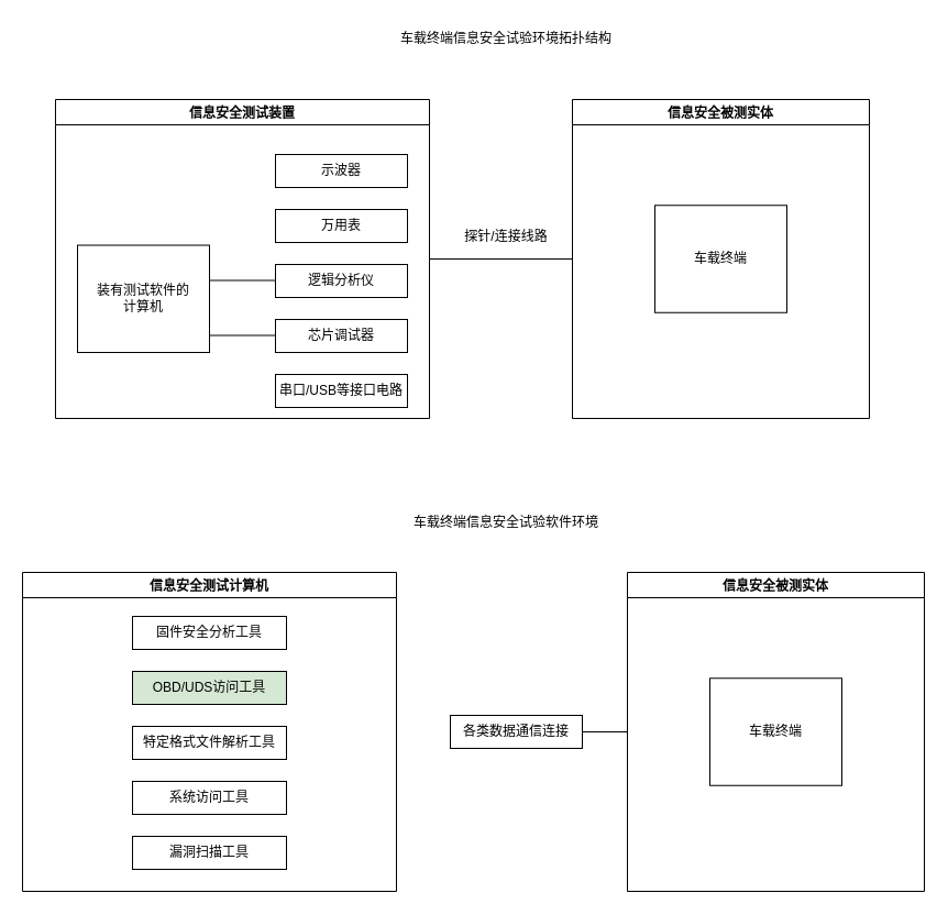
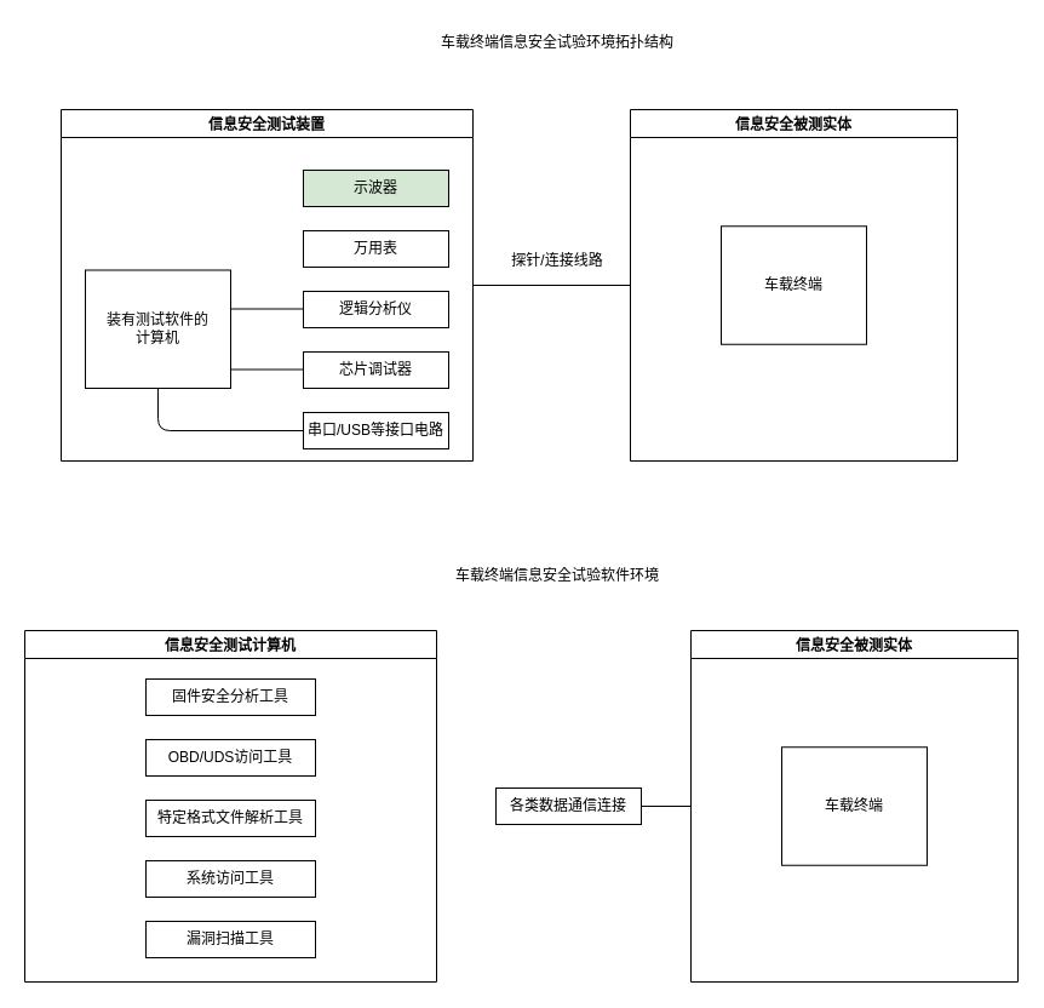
  <mxCell id="0" />
  <mxCell id="1" parent="0" />
  <mxCell id="2" value="车载终端信息安全试验环境拓扑结构" style="text;html=1;strokeColor=none;fillColor=none;align=center;verticalAlign=middle;whiteSpace=wrap;rounded=0;" parent="1" vertex="1"><mxGeometry x="360" y="20" width="200" height="30" as="geometry" /></mxCell>
  <mxCell id="3" value="信息安全测试装置" style="swimlane;" parent="1" vertex="1"><mxGeometry x="50" y="90" width="340" height="290" as="geometry" /></mxCell>
- <mxCell id="4" value="示波器" style="rounded=0;whiteSpace=wrap;html=1;" parent="3" vertex="1"><mxGeometry x="200" y="50" width="120" height="30" as="geometry" /></mxCell>
+ <mxCell id="4" value="示波器" style="rounded=0;whiteSpace=wrap;html=1;fillColor=#d5e8d4;" parent="3" vertex="1"><mxGeometry x="200" y="50" width="120" height="30" as="geometry" /></mxCell>
  <mxCell id="5" value="万用表" style="rounded=0;whiteSpace=wrap;html=1;" parent="3" vertex="1"><mxGeometry x="200" y="100" width="120" height="30" as="geometry" /></mxCell>
  <mxCell id="6" value="逻辑分析仪" style="rounded=0;whiteSpace=wrap;html=1;" parent="3" vertex="1"><mxGeometry x="200" y="150" width="120" height="30" as="geometry" /></mxCell>
  <mxCell id="7" value="芯片调试器" style="rounded=0;whiteSpace=wrap;html=1;" parent="3" vertex="1"><mxGeometry x="200" y="200" width="120" height="30" as="geometry" /></mxCell>
  <mxCell id="8" value="装有测试软件的&lt;br&gt;计算机" style="rounded=0;whiteSpace=wrap;html=1;" parent="3" vertex="1"><mxGeometry x="20" y="132.5" width="120" height="97.5" as="geometry" /></mxCell>
  <mxCell id="9" style="edgeStyle=none;html=1;exitX=0;exitY=0.5;exitDx=0;exitDy=0;endArrow=none;endFill=0;entryX=1;entryY=0.5;entryDx=0;entryDy=0;" parent="3" edge="1"><mxGeometry relative="1" as="geometry"><mxPoint x="200" y="214.5" as="sourcePoint" /><mxPoint x="140" y="214.5" as="targetPoint" /></mxGeometry></mxCell>
  <mxCell id="10" style="edgeStyle=none;html=1;exitX=0;exitY=0.5;exitDx=0;exitDy=0;endArrow=none;endFill=0;entryX=1;entryY=0.5;entryDx=0;entryDy=0;" parent="3" edge="1"><mxGeometry relative="1" as="geometry"><mxPoint x="200" y="164.5" as="sourcePoint" /><mxPoint x="140" y="164.5" as="targetPoint" /></mxGeometry></mxCell>
+ <mxCell id="11" style="edgeStyle=none;html=1;exitX=0;exitY=0.5;exitDx=0;exitDy=0;entryX=0.5;entryY=1;entryDx=0;entryDy=0;endArrow=none;endFill=0;" parent="3" source="12" target="8" edge="1"><mxGeometry relative="1" as="geometry"><Array as="points"><mxPoint x="80" y="265" /></Array></mxGeometry></mxCell>
  <mxCell id="12" value="串口/USB等接口电路" style="rounded=0;whiteSpace=wrap;html=1;" parent="3" vertex="1"><mxGeometry x="200" y="250" width="120" height="30" as="geometry" /></mxCell>
  <mxCell id="13" value="信息安全被测实体" style="swimlane;" parent="1" vertex="1"><mxGeometry x="520" y="90" width="270" height="290" as="geometry" /></mxCell>
  <mxCell id="14" value="车载终端" style="rounded=0;whiteSpace=wrap;html=1;" parent="13" vertex="1"><mxGeometry x="75" y="96.25" width="120" height="97.5" as="geometry" /></mxCell>
  <mxCell id="15" value="" style="endArrow=none;html=1;exitX=1;exitY=0.5;exitDx=0;exitDy=0;entryX=0;entryY=0.5;entryDx=0;entryDy=0;" parent="1" source="3" target="13" edge="1"><mxGeometry width="50" height="50" relative="1" as="geometry"><mxPoint x="430" y="310" as="sourcePoint" /><mxPoint x="480" y="260" as="targetPoint" /></mxGeometry></mxCell>
  <mxCell id="16" value="探针/连接线路" style="text;html=1;strokeColor=none;fillColor=none;align=center;verticalAlign=middle;whiteSpace=wrap;rounded=0;" parent="1" vertex="1"><mxGeometry x="410" y="200" width="100" height="30" as="geometry" /></mxCell>
  <mxCell id="17" value="车载终端信息安全试验软件环境" style="text;html=1;strokeColor=none;fillColor=none;align=center;verticalAlign=middle;whiteSpace=wrap;rounded=0;" vertex="1" parent="1"><mxGeometry x="360" y="460" width="200" height="30" as="geometry" /></mxCell>
  <mxCell id="18" value="信息安全测试计算机" style="swimlane;" vertex="1" parent="1"><mxGeometry y="520" width="340" height="290" as="geometry" x="20" /></mxCell>
  <mxCell id="19" value="固件安全分析工具" style="rounded=0;whiteSpace=wrap;html=1;" vertex="1" parent="18"><mxGeometry x="100" y="40" width="140" height="30" as="geometry" /></mxCell>
- <mxCell id="20" value="OBD/UDS访问工具" style="rounded=0;whiteSpace=wrap;html=1;fillColor=#d5e8d4;" vertex="1" parent="18"><mxGeometry x="100" y="90" width="140" height="30" as="geometry" /></mxCell>
+ <mxCell id="20" value="OBD/UDS访问工具" style="rounded=0;whiteSpace=wrap;html=1;" vertex="1" parent="18"><mxGeometry x="100" y="90" width="140" height="30" as="geometry" /></mxCell>
  <mxCell id="21" value="系统访问工具" style="rounded=0;whiteSpace=wrap;html=1;" vertex="1" parent="18"><mxGeometry x="100" y="190" width="140" height="30" as="geometry" /></mxCell>
  <mxCell id="22" value="漏洞扫描工具" style="rounded=0;whiteSpace=wrap;html=1;" vertex="1" parent="18"><mxGeometry x="100" y="240" width="140" height="30" as="geometry" /></mxCell>
  <mxCell id="23" value="特定格式文件解析工具" style="rounded=0;whiteSpace=wrap;html=1;" vertex="1" parent="18"><mxGeometry x="100" y="140" width="140" height="30" as="geometry" /></mxCell>
  <mxCell id="24" value="信息安全被测实体" style="swimlane;" vertex="1" parent="1"><mxGeometry x="570" y="520" width="270" height="290" as="geometry" /></mxCell>
  <mxCell id="25" value="车载终端" style="rounded=0;whiteSpace=wrap;html=1;" vertex="1" parent="24"><mxGeometry x="75" y="96.25" width="120" height="97.5" as="geometry" /></mxCell>
  <mxCell id="26" style="edgeStyle=none;html=1;exitX=1;exitY=0.5;exitDx=0;exitDy=0;entryX=0;entryY=0.5;entryDx=0;entryDy=0;endArrow=none;endFill=0;" edge="1" parent="1" source="27" target="24"><mxGeometry relative="1" as="geometry" /></mxCell>
  <mxCell id="27" value="各类数据通信连接" style="rounded=0;whiteSpace=wrap;html=1;" vertex="1" parent="1"><mxGeometry x="409" y="650" width="120" height="30" as="geometry" /></mxCell>
